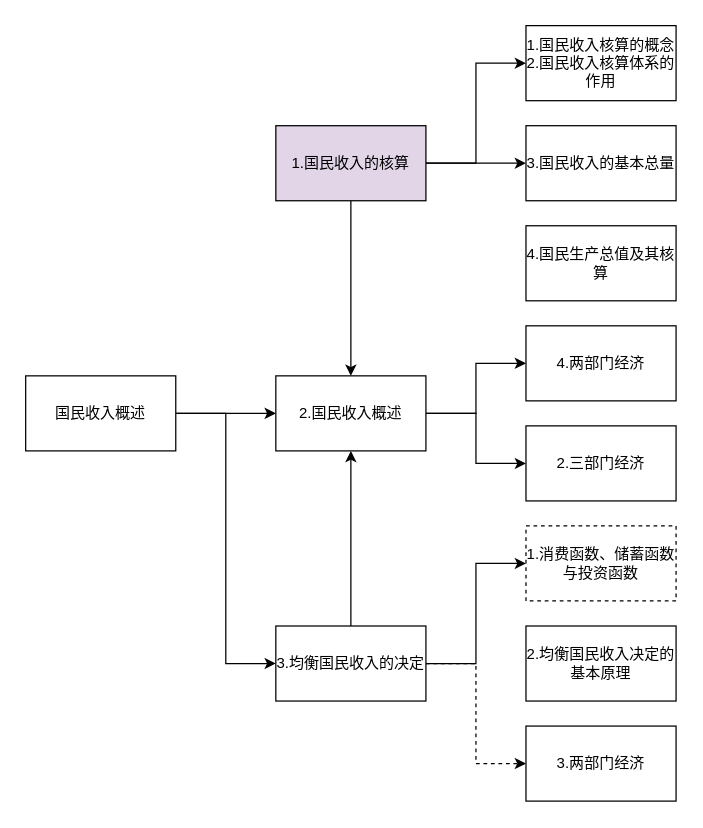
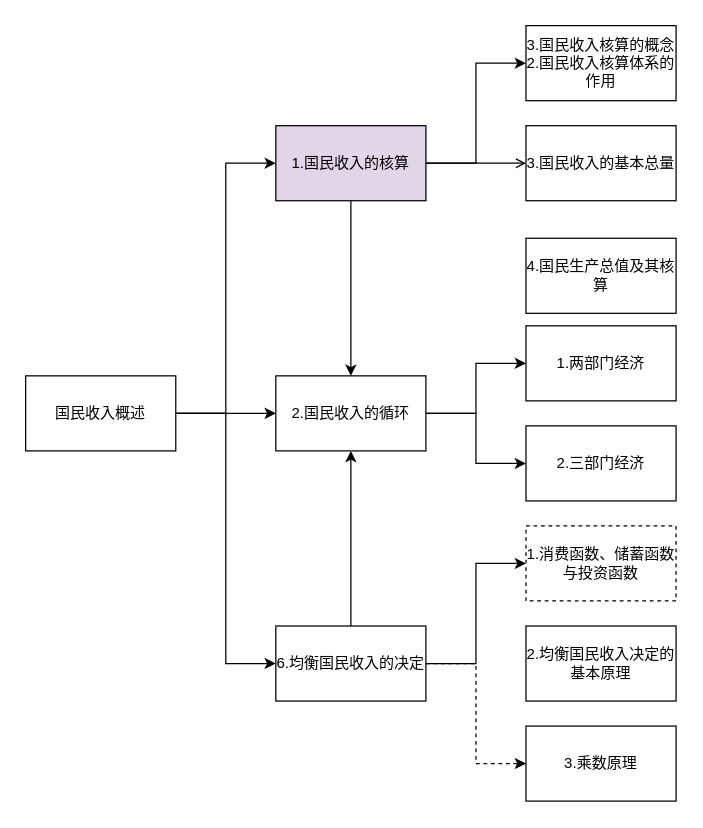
  <mxCell id="0" />
  <mxCell id="1" parent="0" />
+ <mxCell id="2" value="" style="edgeStyle=orthogonalEdgeStyle;rounded=0;orthogonalLoop=1;jettySize=auto;html=1;entryX=0;entryY=0.5;entryDx=0;entryDy=0;" parent="1" source="5" target="9" edge="1"><mxGeometry relative="1" as="geometry" /></mxCell>
  <mxCell id="3" style="edgeStyle=orthogonalEdgeStyle;rounded=0;orthogonalLoop=1;jettySize=auto;html=1;entryX=0;entryY=0.5;entryDx=0;entryDy=0;" parent="1" source="5" target="16" edge="1"><mxGeometry relative="1" as="geometry" /></mxCell>
  <mxCell id="4" style="edgeStyle=orthogonalEdgeStyle;rounded=0;orthogonalLoop=1;jettySize=auto;html=1;entryX=0;entryY=0.5;entryDx=0;entryDy=0;" parent="1" source="5" target="13" edge="1"><mxGeometry relative="1" as="geometry" /></mxCell>
  <mxCell id="5" value="国民收入概述" style="rounded=0;whiteSpace=wrap;html=1;" parent="1" vertex="1"><mxGeometry x="20" y="300" width="120" height="60" as="geometry" /></mxCell>
  <mxCell id="6" value="" style="edgeStyle=orthogonalEdgeStyle;rounded=0;orthogonalLoop=1;jettySize=auto;html=1;entryX=0;entryY=0.5;entryDx=0;entryDy=0;" parent="1" source="9" target="17" edge="1"><mxGeometry relative="1" as="geometry" /></mxCell>
- <mxCell id="7" style="edgeStyle=orthogonalEdgeStyle;rounded=0;orthogonalLoop=1;jettySize=auto;html=1;" parent="1" source="9" target="19" edge="1"><mxGeometry relative="1" as="geometry" /></mxCell>
+ <mxCell id="7" style="edgeStyle=orthogonalEdgeStyle;rounded=0;orthogonalLoop=1;jettySize=auto;html=1;endArrow=open;" parent="1" source="9" target="19" edge="1"><mxGeometry relative="1" as="geometry" /></mxCell>
  <mxCell id="8" style="edgeStyle=orthogonalEdgeStyle;rounded=0;orthogonalLoop=1;jettySize=auto;html=1;" parent="1" source="9" target="16" edge="1"><mxGeometry relative="1" as="geometry" /></mxCell>
  <mxCell id="9" value="1.国民收入的核算" style="rounded=0;whiteSpace=wrap;html=1;fillColor=#e1d5e7;" parent="1" vertex="1"><mxGeometry x="220" y="100" width="120" height="60" as="geometry" /></mxCell>
  <mxCell id="10" value="" style="edgeStyle=orthogonalEdgeStyle;rounded=0;orthogonalLoop=1;jettySize=auto;html=1;entryX=0;entryY=0.5;entryDx=0;entryDy=0;" parent="1" source="13" target="22" edge="1"><mxGeometry relative="1" as="geometry" /></mxCell>
  <mxCell id="11" style="edgeStyle=orthogonalEdgeStyle;rounded=0;orthogonalLoop=1;jettySize=auto;html=1;" parent="1" source="13" target="16" edge="1"><mxGeometry relative="1" as="geometry" /></mxCell>
  <mxCell id="12" style="edgeStyle=orthogonalEdgeStyle;rounded=0;orthogonalLoop=1;jettySize=auto;html=1;entryX=0;entryY=0.5;entryDx=0;entryDy=0;dashed=1;" parent="1" source="13" target="24" edge="1"><mxGeometry relative="1" as="geometry" /></mxCell>
- <mxCell id="13" value="3.均衡国民收入的决定" style="rounded=0;whiteSpace=wrap;html=1;" parent="1" vertex="1"><mxGeometry x="220" y="500" width="120" height="60" as="geometry" /></mxCell>
+ <mxCell id="13" value="6.均衡国民收入的决定" style="rounded=0;whiteSpace=wrap;html=1;" parent="1" vertex="1"><mxGeometry x="220" y="500" width="120" height="60" as="geometry" /></mxCell>
  <mxCell id="14" value="" style="edgeStyle=orthogonalEdgeStyle;rounded=0;orthogonalLoop=1;jettySize=auto;html=1;" parent="1" source="16" target="20" edge="1"><mxGeometry relative="1" as="geometry" /></mxCell>
  <mxCell id="15" style="edgeStyle=orthogonalEdgeStyle;rounded=0;orthogonalLoop=1;jettySize=auto;html=1;" parent="1" source="16" target="21" edge="1"><mxGeometry relative="1" as="geometry" /></mxCell>
- <mxCell id="16" value="2.国民收入概述" style="rounded=0;whiteSpace=wrap;html=1;" parent="1" vertex="1"><mxGeometry x="220" y="300" width="120" height="60" as="geometry" /></mxCell>
- <mxCell id="17" value="1.国民收入核算的概念&lt;br&gt;2.国民收入核算体系的作用" style="rounded=0;whiteSpace=wrap;html=1;" parent="1" vertex="1"><mxGeometry x="420" y="20" width="120" height="60" as="geometry" /></mxCell>
- <mxCell id="18" value="4.国民生产总值及其核算" style="rounded=0;whiteSpace=wrap;html=1;" parent="1" vertex="1"><mxGeometry x="420" y="180" width="120" height="60" as="geometry" /></mxCell>
+ <mxCell id="16" value="2.国民收入的循环" style="rounded=0;whiteSpace=wrap;html=1;" parent="1" vertex="1"><mxGeometry x="220" y="300" width="120" height="60" as="geometry" /></mxCell>
+ <mxCell id="17" value="3.国民收入核算的概念&lt;br&gt;2.国民收入核算体系的作用" style="rounded=0;whiteSpace=wrap;html=1;" parent="1" vertex="1"><mxGeometry x="420" y="20" width="120" height="60" as="geometry" /></mxCell>
+ <mxCell id="18" value="4.国民生产总值及其核算" style="rounded=0;whiteSpace=wrap;html=1;" parent="1" vertex="1"><mxGeometry x="420" y="190" width="120" height="60" as="geometry" /></mxCell>
  <mxCell id="19" value="3.国民收入的基本总量" style="rounded=0;whiteSpace=wrap;html=1;" parent="1" vertex="1"><mxGeometry x="420" y="100" width="120" height="60" as="geometry" /></mxCell>
- <mxCell id="20" value="4.两部门经济" style="rounded=0;whiteSpace=wrap;html=1;" parent="1" vertex="1"><mxGeometry x="420" y="260" width="120" height="60" as="geometry" /></mxCell>
+ <mxCell id="20" value="1.两部门经济" style="rounded=0;whiteSpace=wrap;html=1;" parent="1" vertex="1"><mxGeometry x="420" y="260" width="120" height="60" as="geometry" /></mxCell>
  <mxCell id="21" value="2.三部门经济" style="rounded=0;whiteSpace=wrap;html=1;" parent="1" vertex="1"><mxGeometry x="420" y="340" width="120" height="60" as="geometry" /></mxCell>
  <mxCell id="22" value="1.消费函数、储蓄函数与投资函数" style="rounded=0;whiteSpace=wrap;html=1;dashed=1;" parent="1" vertex="1"><mxGeometry x="420" y="420" width="120" height="60" as="geometry" /></mxCell>
  <mxCell id="23" value="2.均衡国民收入决定的基本原理" style="rounded=0;whiteSpace=wrap;html=1;" parent="1" vertex="1"><mxGeometry x="420" y="500" width="120" height="60" as="geometry" /></mxCell>
- <mxCell id="24" value="3.两部门经济" style="rounded=0;whiteSpace=wrap;html=1;" parent="1" vertex="1"><mxGeometry x="420" y="580" width="120" height="60" as="geometry" /></mxCell>
+ <mxCell id="24" value="3.乘数原理" style="rounded=0;whiteSpace=wrap;html=1;" parent="1" vertex="1"><mxGeometry x="420" y="580" width="120" height="60" as="geometry" /></mxCell>
